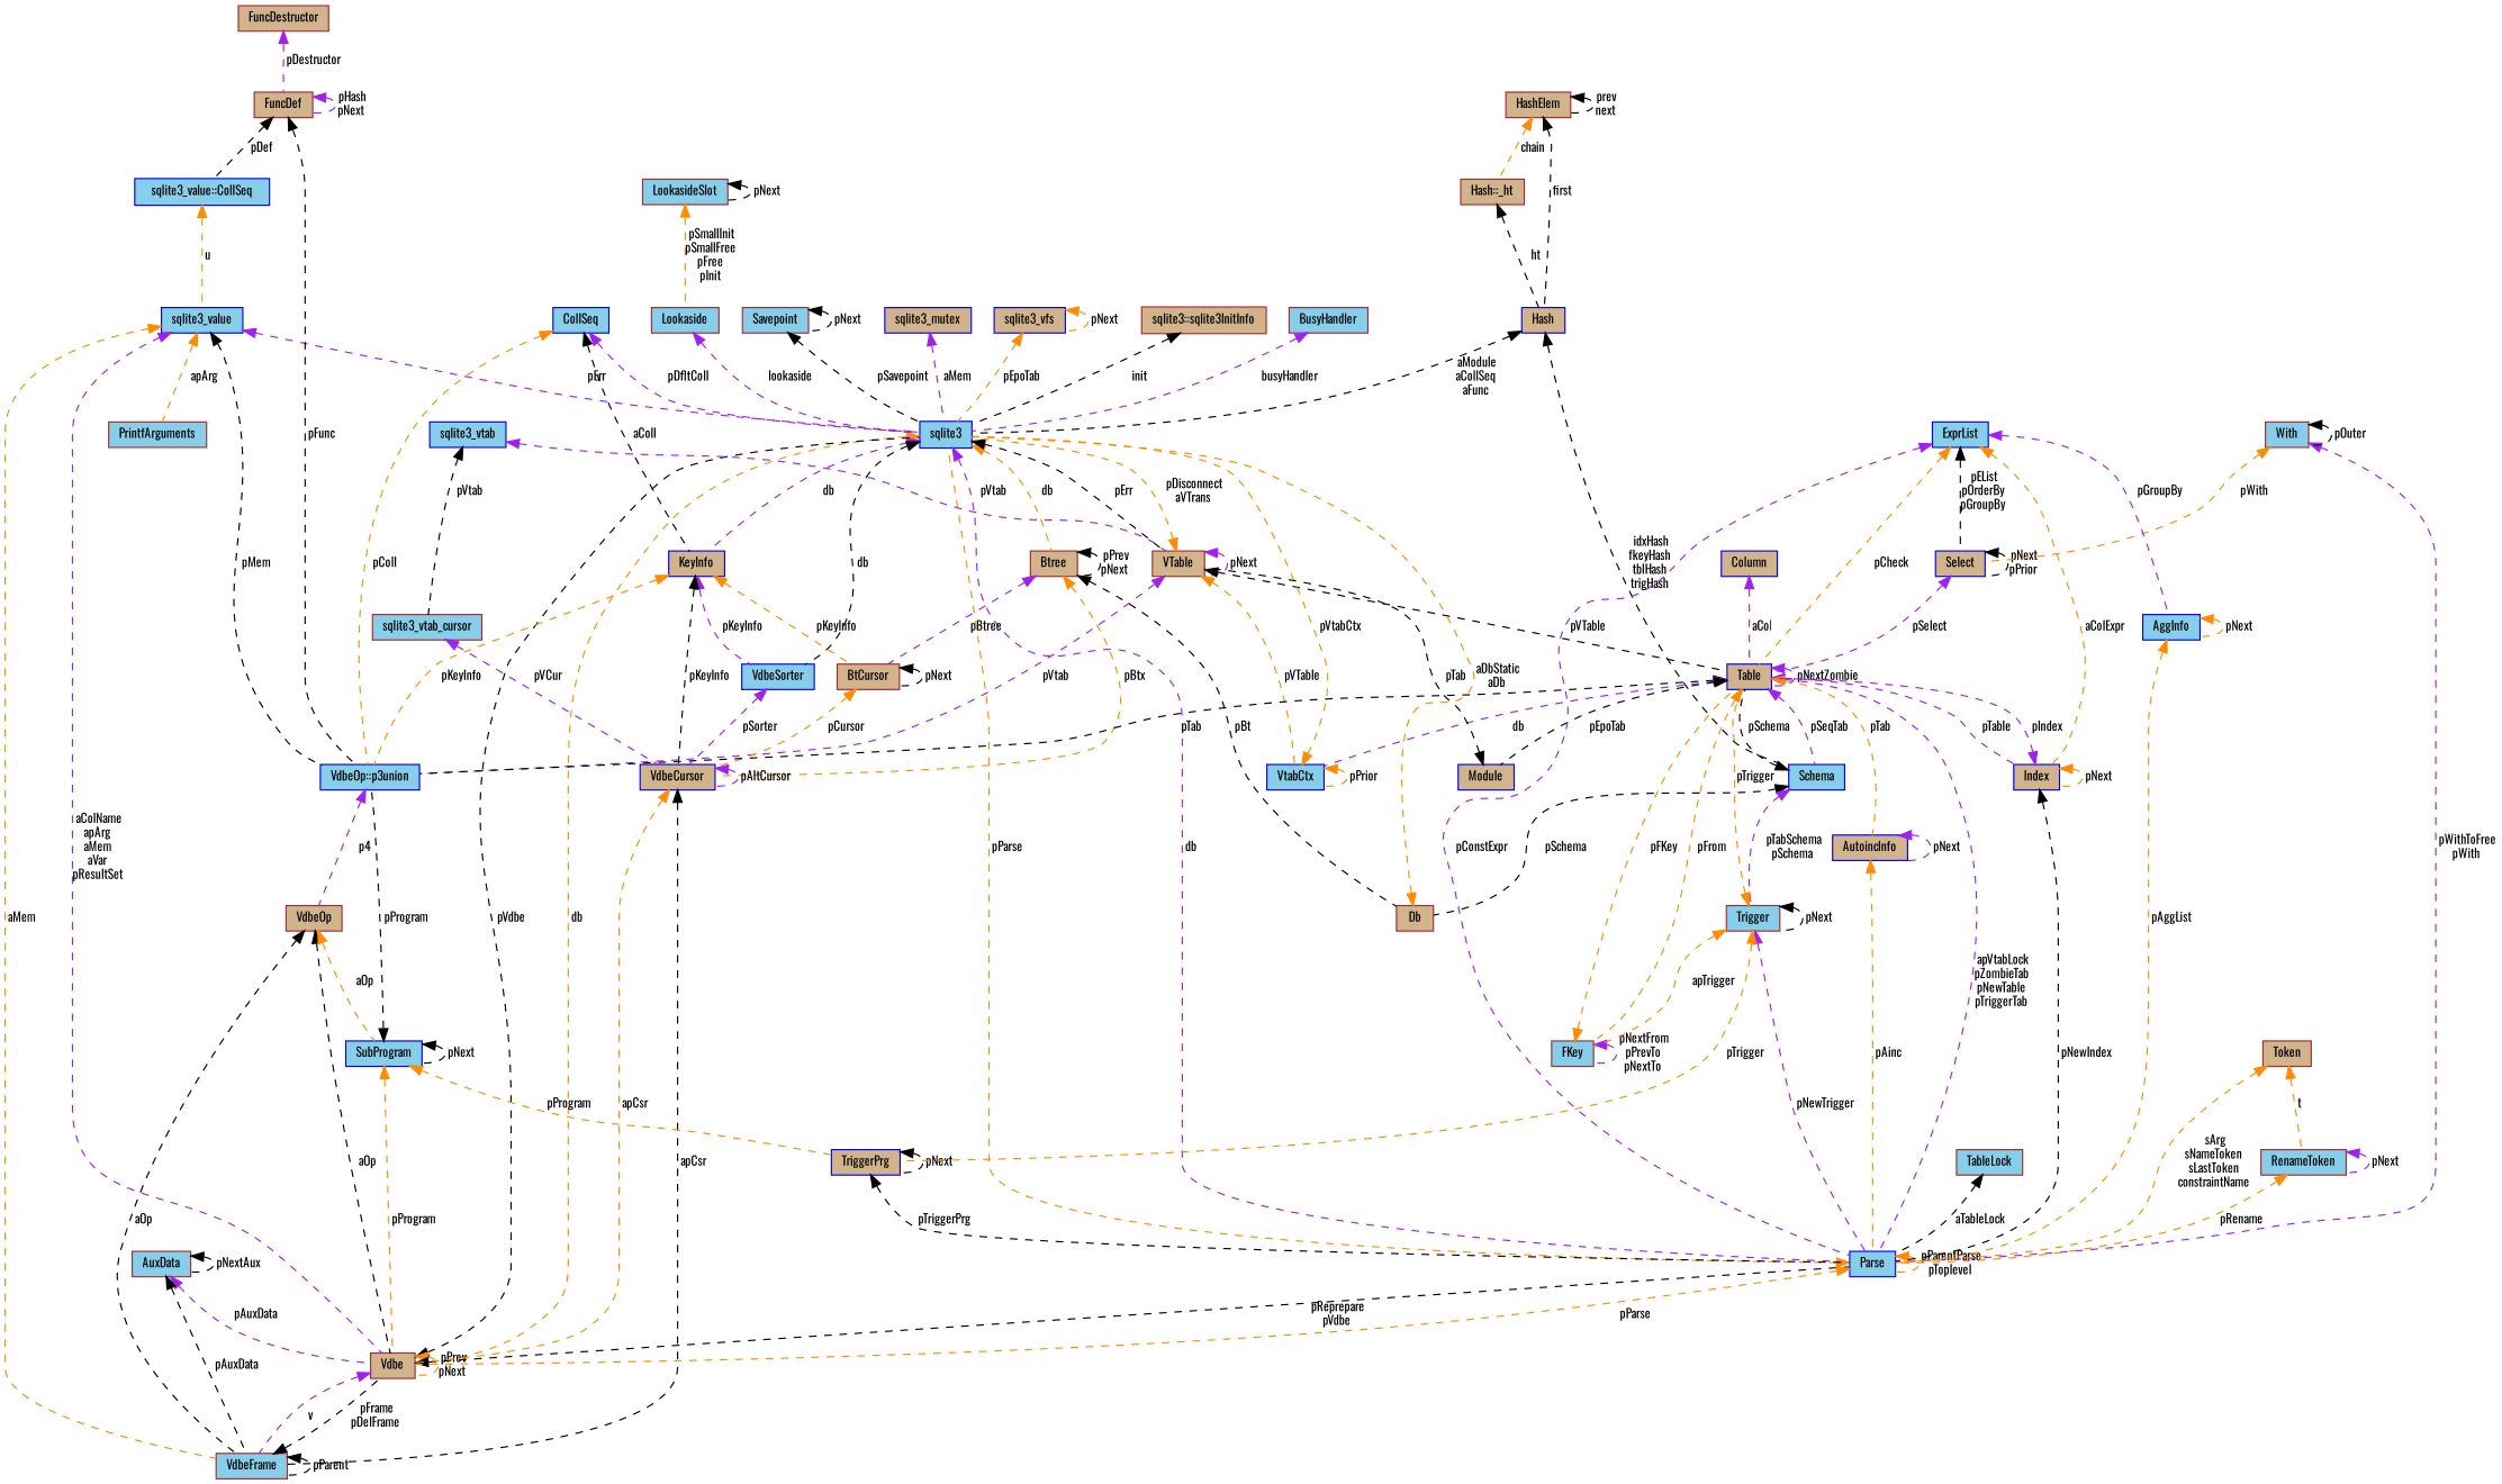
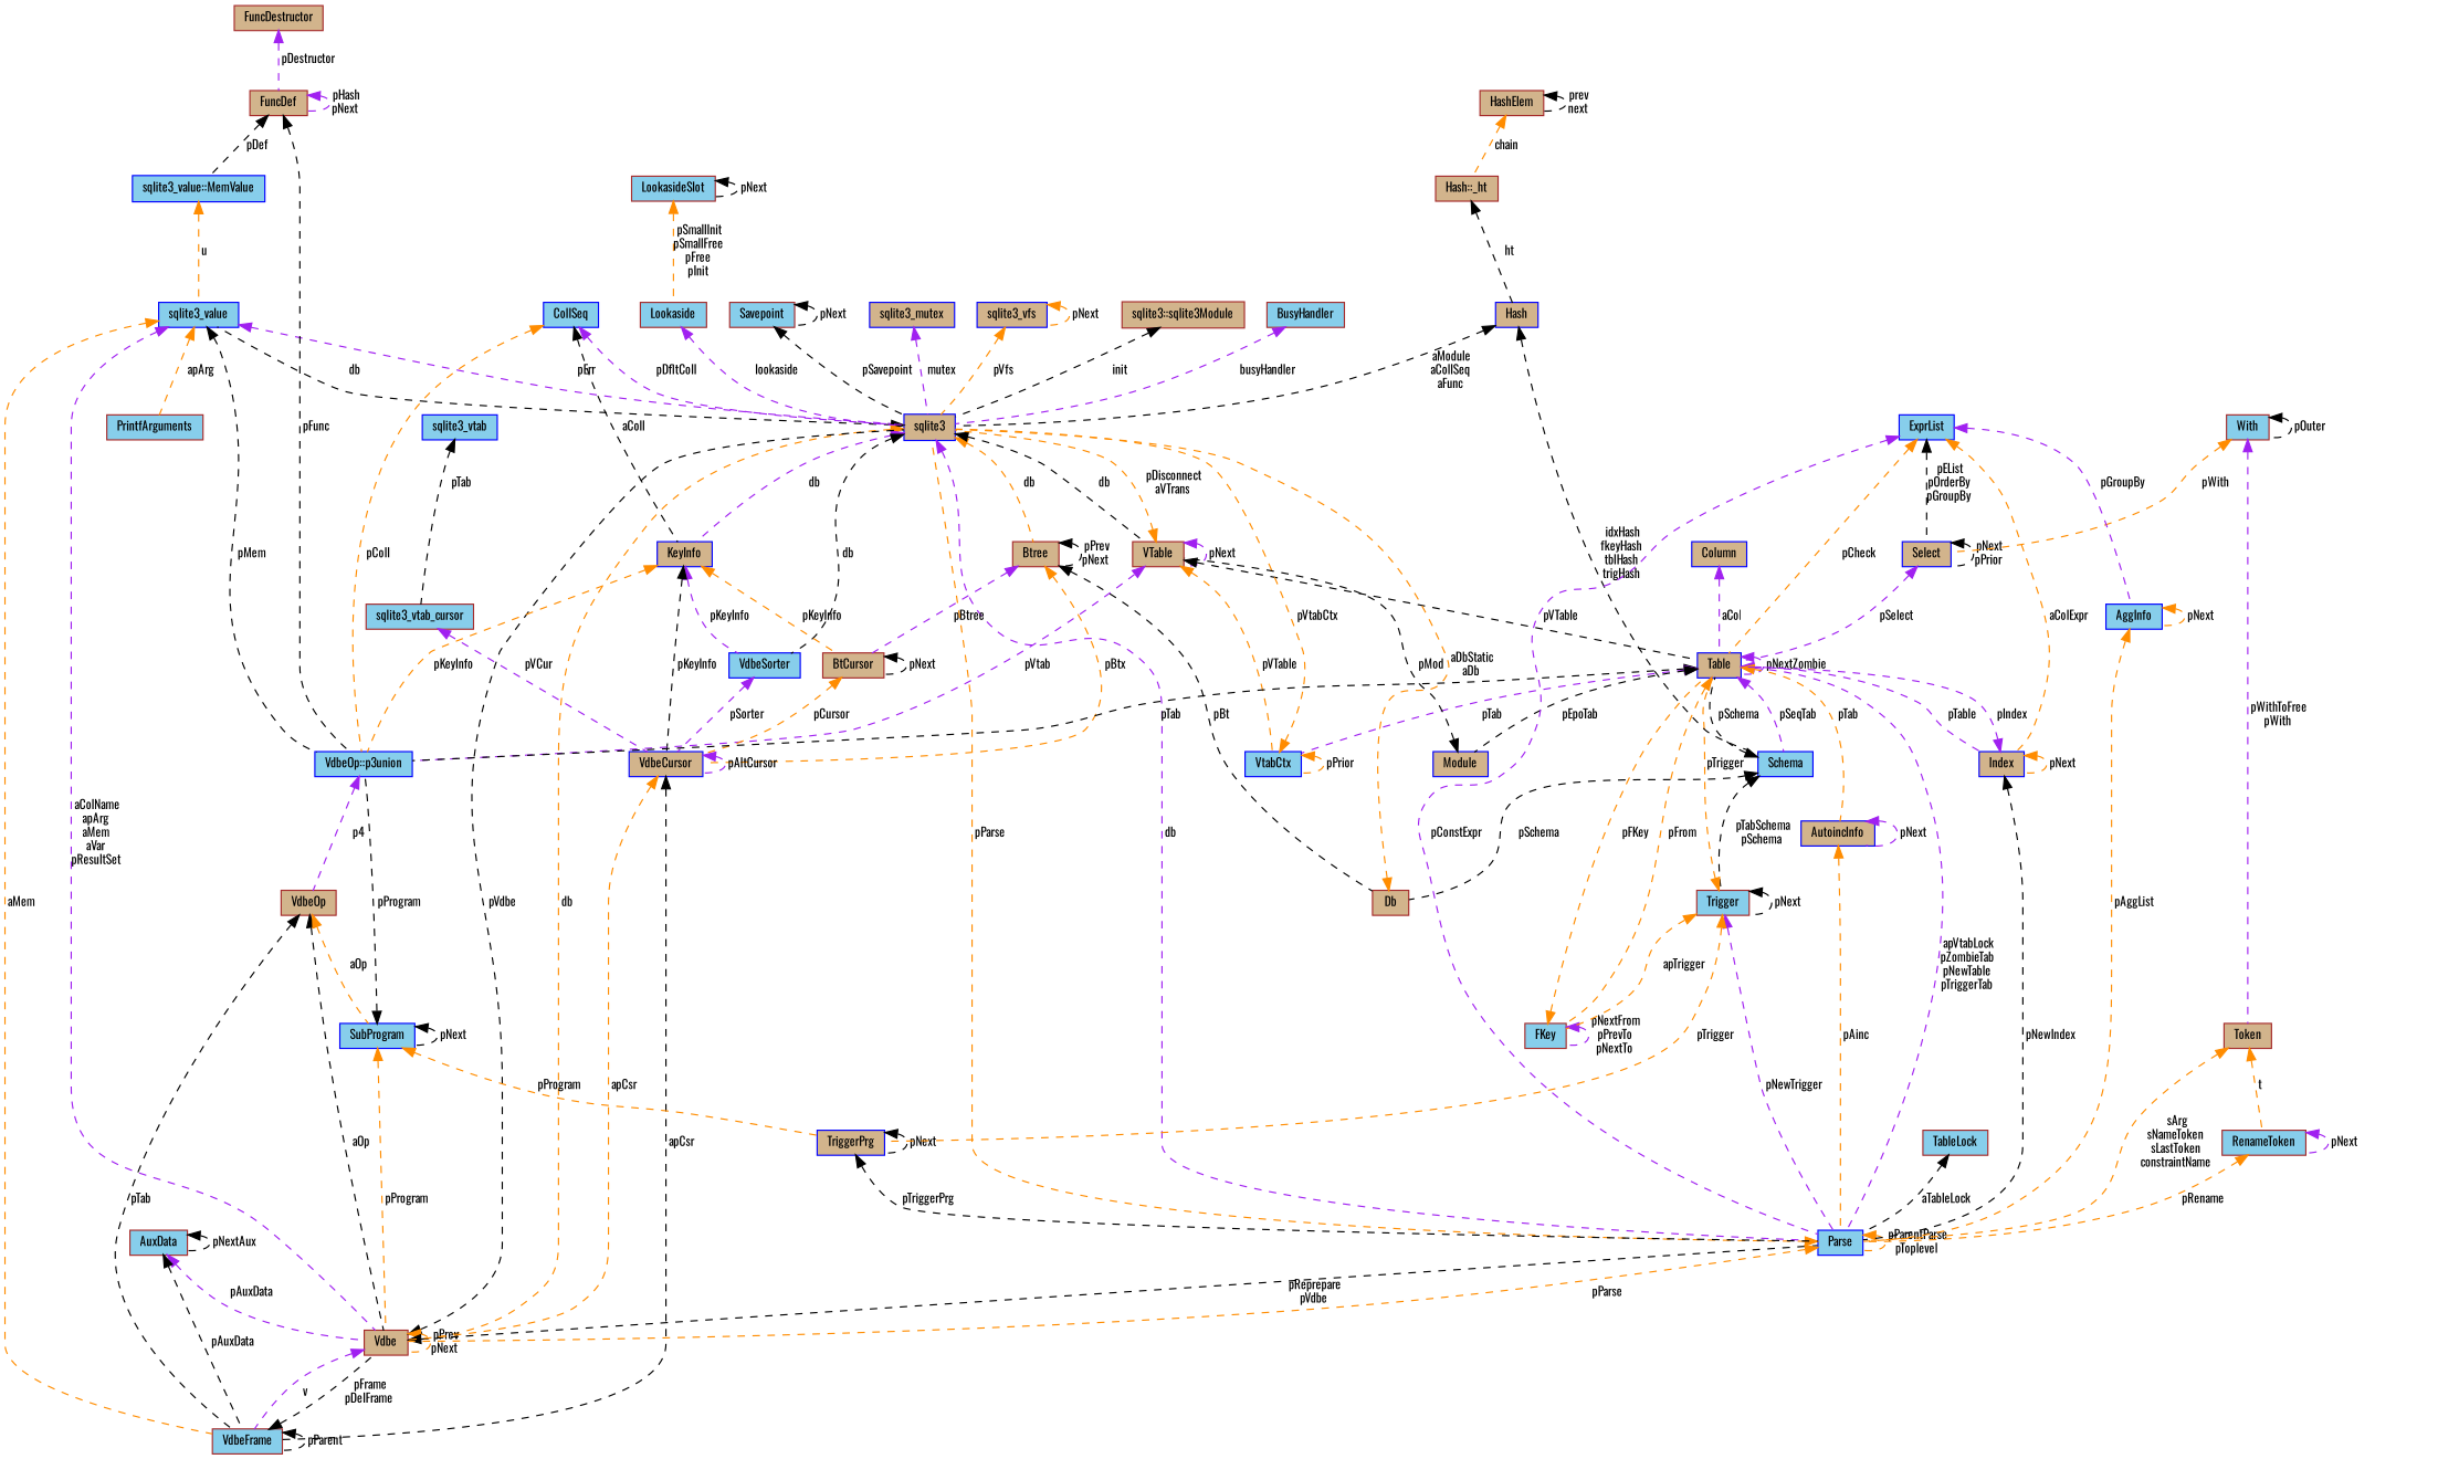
  digraph {
    fontname=Oswald
    node [color=brown fillcolor=skyblue fontname=Oswald fontsize=10 shape=record style=filled]
    edge [color=black dir=back fontname=Oswald fontsize=10 labelfontname=Helvetica labelfontsize=10 style=dashed]
    n1 [fontcolor=black height=0.2 label=PrintfArguments width=0.4]
    n2 [color=blue height=0.2 label=sqlite3_value width=0.4]
-   n3 [color=blue height=0.2 label=sqlite3 width=0.4]
+   n3 [color=blue fillcolor=tan height=0.2 label=sqlite3 width=0.4]
    n4 [fillcolor=tan height=0.2 label=Vdbe width=0.4]
    n5 [height=0.2 label=VdbeFrame width=0.4]
    n6 [color=blue height=0.2 label="VdbeOp::p3union" width=0.4]
    n7 [color=blue fillcolor=tan height=0.2 label=KeyInfo width=0.4]
    n8 [fillcolor=tan height=0.2 label=Btree width=0.4]
    n9 [color=blue height=0.2 label=VdbeSorter width=0.4]
    n10 [fillcolor=tan height=0.2 label=VTable width=0.4]
    n11 [color=blue height=0.2 label=Parse width=0.4]
    n12 [fillcolor=tan height=0.2 label=VdbeOp width=0.4]
    n13 [color=blue fillcolor=tan height=0.2 label=VdbeCursor width=0.4]
    n14 [fillcolor=tan height=0.2 label=BtCursor width=0.4]
    n15 [fillcolor=tan height=0.2 label=Db width=0.4]
    n16 [color=blue fillcolor=tan height=0.2 label=Table width=0.4]
    n17 [color=blue height=0.2 label=VtabCtx width=0.4]
    n18 [height=0.2 label=AuxData width=0.4]
    n19 [color=blue height=0.2 label=CollSeq width=0.4]
    n20 [height=0.2 label=sqlite3_vtab_cursor width=0.4]
    n21 [color=blue height=0.2 label=sqlite3_vtab width=0.4]
    n22 [color=blue height=0.2 label=SubProgram width=0.4]
    n23 [color=blue fillcolor=tan height=0.2 label=TriggerPrg width=0.4]
    n24 [color=blue fillcolor=tan height=0.2 label=Module width=0.4]
    n25 [color=blue height=0.2 label=Schema width=0.4]
    n26 [height=0.2 label=FKey width=0.4]
    n27 [color=blue fillcolor=tan height=0.2 label=Index width=0.4]
    n28 [color=blue fillcolor=tan height=0.2 label=AutoincInfo width=0.4]
    n29 [height=0.2 label=Trigger width=0.4]
    n30 [color=blue fillcolor=tan height=0.2 label=Hash width=0.4]
    n31 [fillcolor=tan height=0.2 label="Hash::_ht" width=0.4]
    n32 [fillcolor=tan height=0.2 label=HashElem width=0.4]
    n33 [color=blue fillcolor=tan height=0.2 label=Column width=0.4]
    n34 [color=blue fillcolor=tan height=0.2 label=Select width=0.4]
    n35 [height=0.2 label=With width=0.4]
    n36 [color=blue height=0.2 label=ExprList width=0.4]
    n37 [color=blue height=0.2 label=AggInfo width=0.4]
    n38 [fillcolor=tan height=0.2 label=FuncDef width=0.4]
-   n39 [color=blue height=0.2 label="sqlite3_value::CollSeq" width=0.4]
+   n39 [color=blue height=0.2 label="sqlite3_value::MemValue" width=0.4]
    n40 [fillcolor=tan height=0.2 label=FuncDestructor width=0.4]
    n41 [height=0.2 label=TableLock width=0.4]
    n42 [fillcolor=tan height=0.2 label=Token width=0.4]
    n43 [height=0.2 label=RenameToken width=0.4]
    n44 [height=0.2 label=Savepoint width=0.4]
    n45 [height=0.2 label=Lookaside width=0.4]
    n46 [height=0.2 label=LookasideSlot width=0.4]
    n47 [color=blue fillcolor=tan height=0.2 label=sqlite3_mutex width=0.4]
    n48 [color=blue fillcolor=tan height=0.2 label=sqlite3_vfs width=0.4]
-   n49 [fillcolor=tan height=0.2 label="sqlite3::sqlite3InitInfo" width=0.4]
+   n49 [fillcolor=tan height=0.2 label="sqlite3::sqlite3Module" width=0.4]
    n50 [height=0.2 label=BusyHandler width=0.4]
    n2 -> n1 [color=darkorange label=" apArg"]
    n2 -> n3 [color=purple label=" pErr"]
    n2 -> n4 [color=purple label=" aColName\napArg\naMem\naVar\npResultSet"]
    n2 -> n5 [color=darkorange label=" aMem"]
    n2 -> n6 [label=" pMem"]
+   n3 -> n2 [label=" db"]
    n3 -> n4 [color=darkorange label=" db"]
    n3 -> n7 [color=purple label=" db"]
    n3 -> n8 [color=darkorange label=" db"]
    n3 -> n9 [label=" db"]
-   n3 -> n10 [label=" pErr"]
+   n3 -> n10 [label=" db"]
    n3 -> n11 [color=purple label=" db"]
    n4 -> n3 [label=" pVdbe"]
    n4 -> n4 [color=darkorange label=" pPrev\npNext"]
    n4 -> n5 [color=purple label=" v"]
    n4 -> n11 [label=" pReprepare\npVdbe"]
    n5 -> n4 [label=" pFrame\npDelFrame"]
    n5 -> n5 [label=" pParent"]
    n6 -> n12 [color=purple label=" p4"]
    n7 -> n6 [color=darkorange label=" pKeyInfo"]
    n7 -> n9 [color=purple label=" pKeyInfo"]
    n7 -> n13 [label=" pKeyInfo"]
    n7 -> n14 [color=darkorange label=" pKeyInfo"]
    n8 -> n8 [label=" pPrev\npNext"]
    n8 -> n13 [color=darkorange label=" pBtx"]
    n8 -> n14 [color=purple label=" pBtree"]
    n8 -> n15 [label=" pBt"]
    n9 -> n13 [color=purple label=" pSorter"]
    n10 -> n3 [color=darkorange label=" pDisconnect\naVTrans"]
    n10 -> n6 [color=purple label=" pVtab"]
    n10 -> n10 [color=purple label=" pNext"]
    n10 -> n16 [label=" pVTable"]
    n10 -> n17 [color=darkorange label=" pVTable"]
    n11 -> n3 [color=darkorange label=" pParse"]
    n11 -> n4 [color=darkorange label=" pParse"]
    n11 -> n11 [color=darkorange label=" pParentParse\npToplevel"]
    n12 -> n4 [label=" aOp"]
-   n12 -> n5 [label=" aOp"]
+   n12 -> n5 [label=" pTab"]
    n12 -> n22 [color=darkorange label=" aOp"]
    n13 -> n4 [color=darkorange label=" apCsr"]
    n13 -> n5 [label=" apCsr"]
    n13 -> n13 [color=purple label=" pAltCursor"]
    n14 -> n13 [color=darkorange label=" pCursor"]
    n14 -> n14 [label=" pNext"]
    n15 -> n3 [color=darkorange label=" aDbStatic\naDb"]
    n16 -> n6 [label=" pTab"]
    n16 -> n11 [color=purple label=" apVtabLock\npZombieTab\npNewTable\npTriggerTab"]
    n16 -> n16 [color=purple label=" pNextZombie"]
-   n16 -> n17 [color=purple label=" db"]
+   n16 -> n17 [color=purple label=" pTab"]
    n16 -> n24 [label=" pEpoTab"]
    n16 -> n25 [color=purple label=" pSeqTab"]
    n16 -> n26 [color=darkorange label=" pFrom"]
    n16 -> n27 [color=purple label=" pTable"]
    n16 -> n28 [color=darkorange label=" pTab"]
    n17 -> n3 [color=darkorange label=" pVtabCtx"]
    n17 -> n17 [color=darkorange label=" pPrior"]
    n18 -> n4 [color=purple label=" pAuxData"]
    n18 -> n5 [label=" pAuxData"]
    n18 -> n18 [label=" pNextAux"]
    n19 -> n3 [color=purple label=" pDfltColl"]
    n19 -> n6 [color=darkorange label=" pColl"]
    n19 -> n7 [label=" aColl"]
    n20 -> n13 [color=purple label=" pVCur"]
-   n21 -> n10 [color=purple label=" pVtab"]
-   n21 -> n20 [label=" pVtab"]
+   n21 -> n20 [label=" pTab"]
    n22 -> n4 [color=darkorange label=" pProgram"]
    n22 -> n6 [label=" pProgram"]
    n22 -> n22 [label=" pNext"]
    n22 -> n23 [color=darkorange label=" pProgram"]
    n23 -> n11 [label=" pTriggerPrg"]
    n23 -> n23 [label=" pNext"]
-   n24 -> n10 [label=" pTab"]
+   n24 -> n10 [label=" pMod"]
    n25 -> n15 [label=" pSchema"]
    n25 -> n16 [label=" pSchema"]
-   n25 -> n29 [color=purple label=" pTabSchema\npSchema"]
+   n25 -> n29 [label=" pTabSchema\npSchema"]
    n26 -> n16 [color=darkorange label=" pFKey"]
    n26 -> n26 [color=purple label=" pNextFrom\npPrevTo\npNextTo"]
    n27 -> n11 [label=" pNewIndex"]
    n27 -> n16 [color=purple label=" pIndex"]
    n27 -> n27 [color=darkorange label=" pNext"]
    n28 -> n11 [color=darkorange label=" pAinc"]
    n28 -> n28 [color=purple label=" pNext"]
    n29 -> n11 [color=purple label=" pNewTrigger"]
    n29 -> n16 [color=darkorange label=" pTrigger"]
    n29 -> n23 [color=darkorange label=" pTrigger"]
    n29 -> n26 [color=darkorange label=" apTrigger"]
    n29 -> n29 [label=" pNext"]
    n30 -> n3 [label=" aModule\naCollSeq\naFunc"]
    n30 -> n25 [label=" idxHash\nfkeyHash\ntblHash\ntrigHash"]
    n31 -> n30 [label=" ht"]
-   n32 -> n30 [label=" first"]
    n32 -> n31 [color=darkorange label=" chain"]
    n32 -> n32 [label=" prev\nnext"]
    n33 -> n16 [color=purple label=" aCol"]
    n34 -> n16 [color=purple label=" pSelect"]
    n34 -> n34 [label=" pNext\npPrior"]
-   n35 -> n11 [color=purple label=" pWithToFree\npWith"]
+   n35 -> n42 [color=purple label=" pWithToFree\npWith"]
    n35 -> n34 [color=darkorange label=" pWith"]
    n35 -> n35 [label=" pOuter"]
    n36 -> n11 [color=purple label=" pConstExpr"]
    n36 -> n16 [color=darkorange label=" pCheck"]
    n36 -> n27 [color=darkorange label=" aColExpr"]
    n36 -> n34 [label=" pEList\npOrderBy\npGroupBy"]
    n36 -> n37 [color=purple label=" pGroupBy"]
    n37 -> n11 [color=darkorange label=" pAggList"]
    n37 -> n37 [color=darkorange label=" pNext"]
    n38 -> n6 [label=" pFunc"]
    n38 -> n38 [color=purple label=" pHash\npNext"]
    n38 -> n39 [label=" pDef"]
    n39 -> n2 [color=darkorange label=" u"]
    n40 -> n38 [color=purple label=" pDestructor"]
    n41 -> n11 [label=" aTableLock"]
    n42 -> n11 [color=darkorange label=" sArg\nsNameToken\nsLastToken\nconstraintName"]
    n42 -> n43 [color=darkorange label=" t"]
    n43 -> n11 [color=darkorange label=" pRename"]
    n43 -> n43 [color=purple label=" pNext"]
    n44 -> n3 [label=" pSavepoint"]
    n44 -> n44 [label=" pNext"]
    n45 -> n3 [color=purple label=" lookaside"]
    n46 -> n45 [color=darkorange label=" pSmallInit\npSmallFree\npFree\npInit"]
    n46 -> n46 [label=" pNext"]
-   n47 -> n3 [color=purple label=" aMem"]
-   n48 -> n3 [color=darkorange label=" pEpoTab"]
+   n47 -> n3 [color=purple label=" mutex"]
+   n48 -> n3 [color=darkorange label=" pVfs"]
    n48 -> n48 [color=darkorange label=" pNext"]
    n49 -> n3 [label=" init"]
    n50 -> n3 [color=purple label=" busyHandler"]
  }
